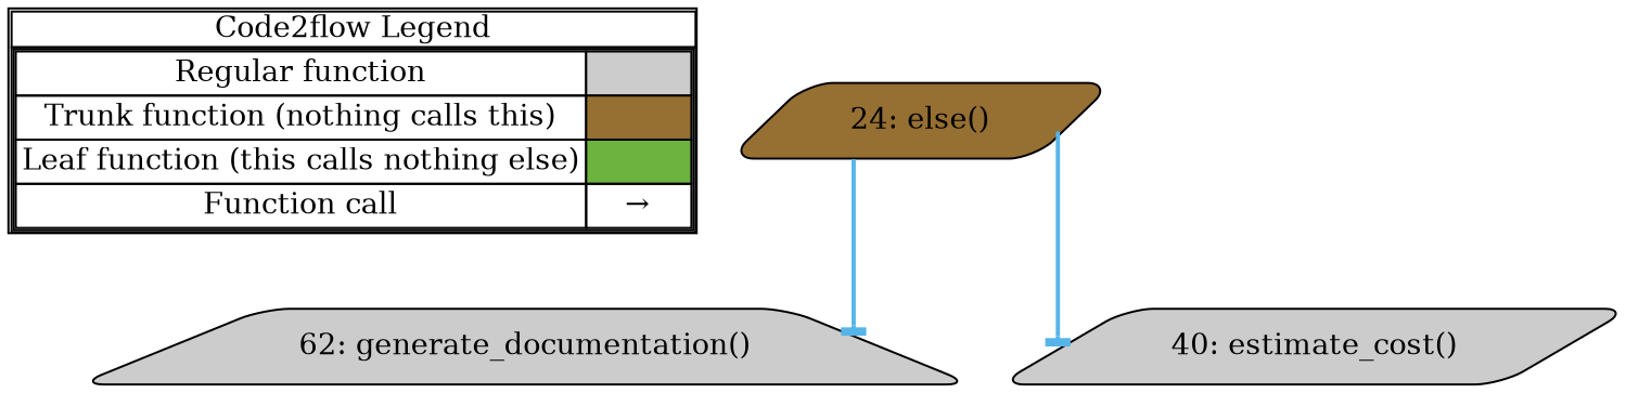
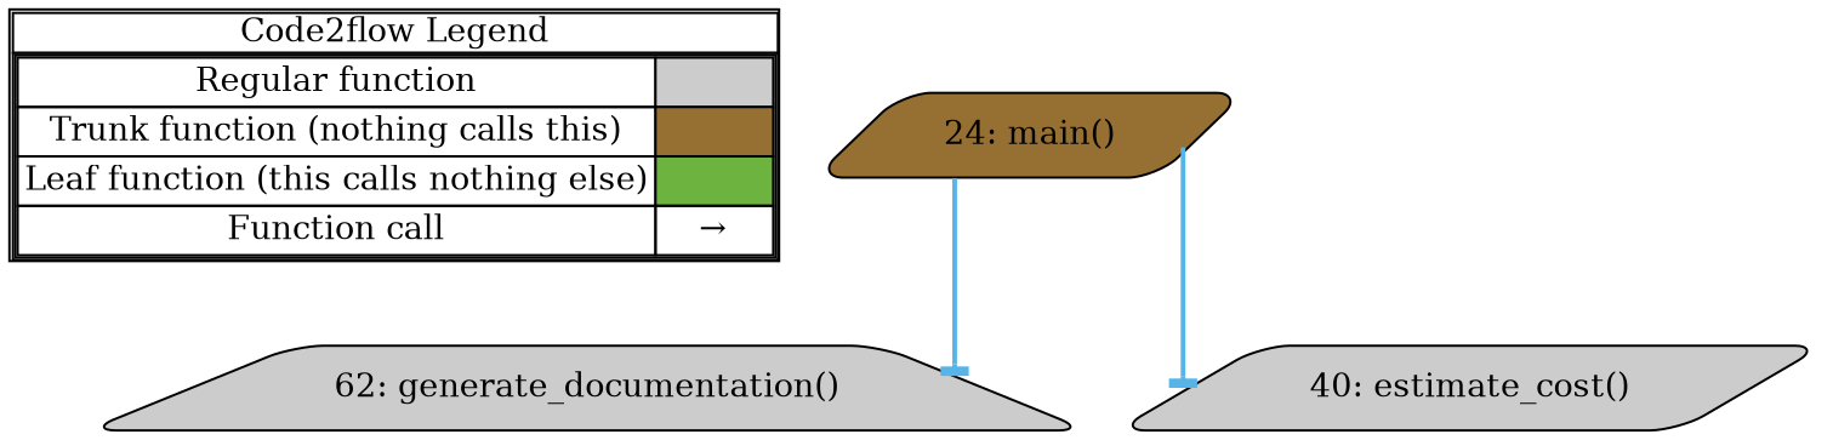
  digraph {
    concentrate=true
    rankdir=TB
    splines=ortho
    node [shape=parallelogram fillcolor="#cccccc" style="rounded,filled"]
    edge [arrowhead=tee color="#56B4E9" penwidth=2]
    n1 [label=<         <table cellspacing="0" cellpadding="0" border="1"><tr><td>Code2flow Legend</td></tr><tr><td>         <table cellspacing="0">         <tr><td>Regular function</td><td width="50px" bgcolor='#cccccc'></td></tr>         <tr><td>Trunk function (nothing calls this)</td><td bgcolor='#966F33'></td></tr>         <tr><td>Leaf function (this calls nothing else)</td><td bgcolor='#6db33f'></td></tr>         <tr><td>Function call</td><td><font color='black'>&#8594;</font></td></tr>         </table></td></tr></table>         > margin=0 shape=none fillcolor="" style=""]
-   n2 [fillcolor="#966F33" label="24: else()"]
+   n2 [fillcolor="#966F33" label="24: main()"]
    n3 [label="62: generate_documentation()" shape=trapezium]
    n4 [label="40: estimate_cost()"]
    subgraph sub_1 {
      label=legend
      rank=min
      n1
    }
    subgraph sub_2 {
      label="File: cli"
      style=dotted
      n2
    }
    subgraph sub_3 {
      label="File: docgen"
      style=dotted
      subgraph sub_4 {
        label="Class: DocGen"
        style=dotted
        n3
      }
    }
    subgraph sub_5 {
      label="File: costs"
      style=dotted
      n4
    }
    n2 -> n3
    n2 -> n4
  }
